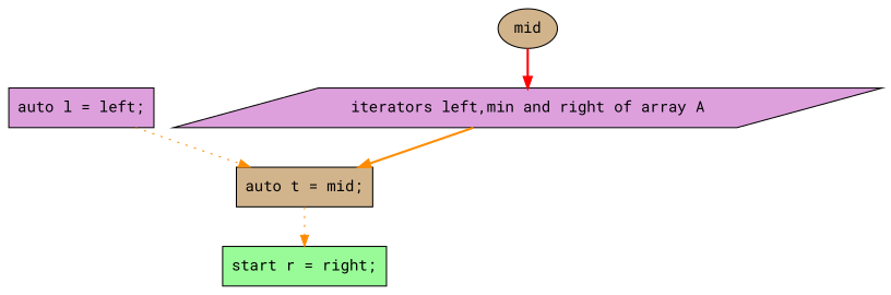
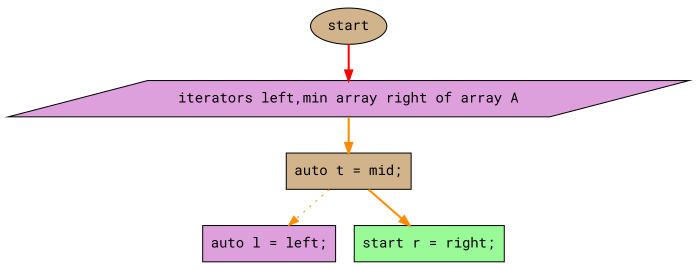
  digraph {
    fontname="Roboto Mono"
    node [fillcolor=plum fontname="Roboto Mono" shape=box style=filled]
    edge [color=darkorange fontname="Roboto Mono" style=bold]
-   n1 [label="iterators left,min and right of array A" shape=parallelogram]
+   n1 [label="iterators left,min array right of array A" shape=parallelogram]
    n2 [label="auto l = left;"]
    n3 [fillcolor=tan label="auto t = mid;"]
    n4 [fillcolor=palegreen label="start r = right;"]
-   start [fillcolor=tan label=mid shape=""]
+   start [fillcolor=tan shape=""]
    subgraph sub_1 {
      fontcolor=coral
      label="step#1"
      n1
      n2
      n3
      n4
    }
    n1 -> n3
-   n2 -> n3 [style=dotted]
-   n3 -> n4 [style=dotted]
+   n3 -> n2 [style=dotted]
+   n3 -> n4
    start -> n1 [color=red]
  }
